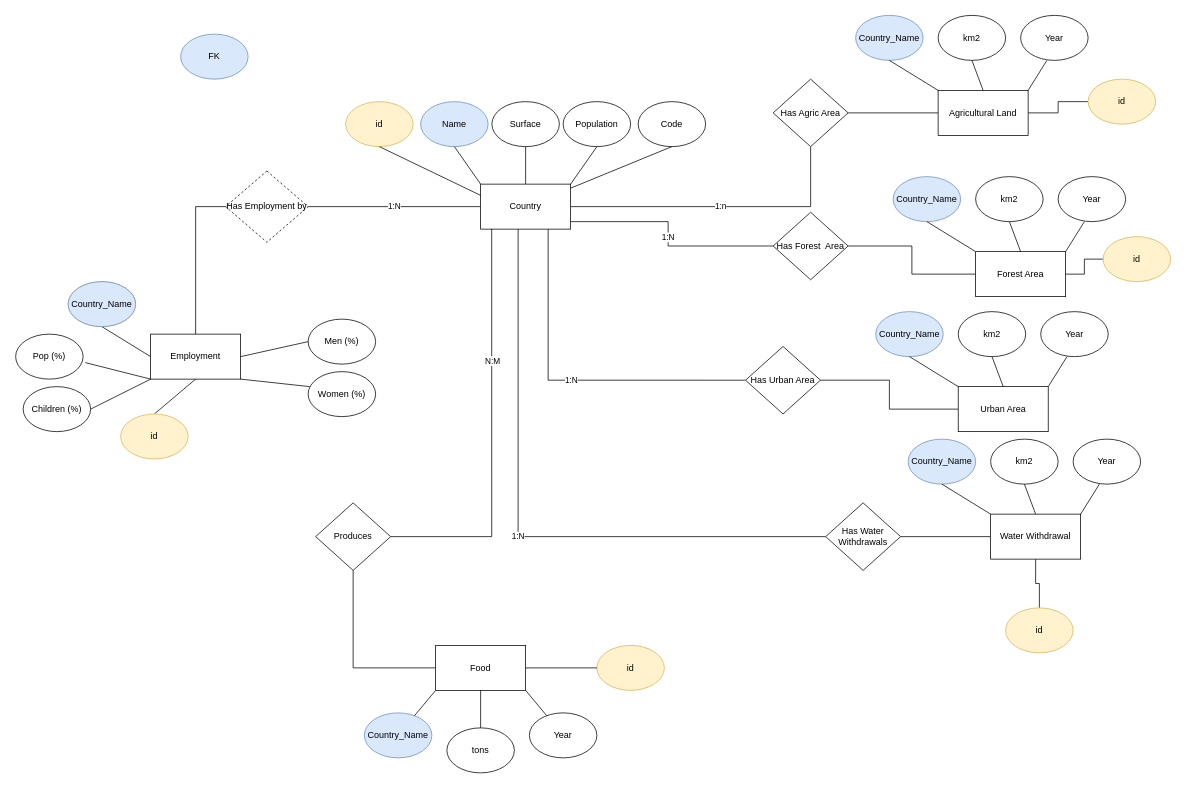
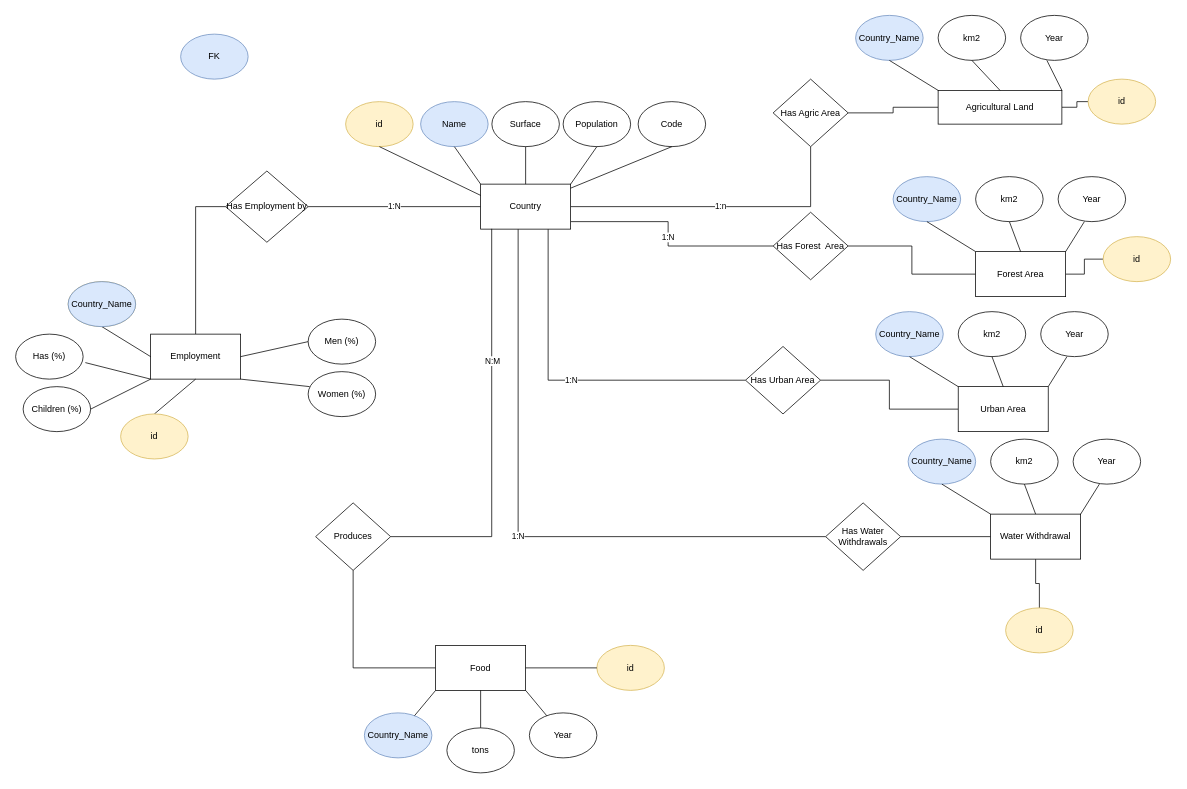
  <mxCell id="0" />
  <mxCell id="1" parent="0" />
  <mxCell id="2" value="1:n" style="edgeStyle=orthogonalEdgeStyle;rounded=0;orthogonalLoop=1;jettySize=auto;html=1;endArrow=none;endFill=0;" parent="1" source="7" target="16" edge="1"><mxGeometry relative="1" as="geometry" /></mxCell>
  <mxCell id="3" value="1:N" style="edgeStyle=orthogonalEdgeStyle;rounded=0;orthogonalLoop=1;jettySize=auto;html=1;endArrow=none;endFill=0;" parent="1" source="7" target="30" edge="1"><mxGeometry relative="1" as="geometry" /></mxCell>
  <mxCell id="4" value="1:N" style="edgeStyle=orthogonalEdgeStyle;rounded=0;orthogonalLoop=1;jettySize=auto;html=1;endArrow=none;endFill=0;" parent="1" source="7" target="44" edge="1"><mxGeometry relative="1" as="geometry"><Array as="points"><mxPoint x="890" y="295" /></Array></mxGeometry></mxCell>
  <mxCell id="5" value="1:N" style="edgeStyle=orthogonalEdgeStyle;rounded=0;orthogonalLoop=1;jettySize=auto;html=1;entryX=0;entryY=0.5;entryDx=0;entryDy=0;exitX=0.75;exitY=1;exitDx=0;exitDy=0;endArrow=none;endFill=0;" parent="1" source="7" target="54" edge="1"><mxGeometry relative="1" as="geometry" /></mxCell>
  <mxCell id="6" value="1:N" style="edgeStyle=orthogonalEdgeStyle;rounded=0;orthogonalLoop=1;jettySize=auto;html=1;entryX=0;entryY=0.5;entryDx=0;entryDy=0;endArrow=none;endFill=0;" parent="1" source="7" target="63" edge="1"><mxGeometry relative="1" as="geometry"><Array as="points"><mxPoint x="690" y="715" /></Array></mxGeometry></mxCell>
  <mxCell id="7" value="Country" style="rounded=0;whiteSpace=wrap;html=1;" parent="1" vertex="1"><mxGeometry x="640" y="245" width="120" height="60" as="geometry" /></mxCell>
  <mxCell id="8" value="Name" style="ellipse;whiteSpace=wrap;html=1;fillColor=#dae8fc;strokeColor=#6c8ebf;" parent="1" vertex="1"><mxGeometry x="560" y="135" width="90" height="60" as="geometry" /></mxCell>
  <mxCell id="9" value="" style="endArrow=none;html=1;rounded=0;entryX=0;entryY=0;entryDx=0;entryDy=0;exitX=0.5;exitY=1;exitDx=0;exitDy=0;" parent="1" source="8" target="7" edge="1"><mxGeometry width="50" height="50" relative="1" as="geometry"><mxPoint x="570" y="175" as="sourcePoint" /><mxPoint x="820" y="235" as="targetPoint" /></mxGeometry></mxCell>
  <mxCell id="10" value="FK" style="ellipse;whiteSpace=wrap;html=1;fillColor=#dae8fc;strokeColor=#6c8ebf;" parent="1" vertex="1"><mxGeometry x="240" y="45" width="90" height="60" as="geometry" /></mxCell>
  <mxCell id="11" value="Surface" style="ellipse;whiteSpace=wrap;html=1;" parent="1" vertex="1"><mxGeometry x="655" y="135" width="90" height="60" as="geometry" /></mxCell>
  <mxCell id="12" value="" style="endArrow=none;html=1;rounded=0;exitX=0.5;exitY=1;exitDx=0;exitDy=0;entryX=0.5;entryY=0;entryDx=0;entryDy=0;" parent="1" source="11" target="7" edge="1"><mxGeometry width="50" height="50" relative="1" as="geometry"><mxPoint x="890" y="255" as="sourcePoint" /><mxPoint x="650" y="215" as="targetPoint" /></mxGeometry></mxCell>
  <mxCell id="13" value="Population" style="ellipse;whiteSpace=wrap;html=1;" parent="1" vertex="1"><mxGeometry x="750" y="135" width="90" height="60" as="geometry" /></mxCell>
  <mxCell id="14" value="" style="endArrow=none;html=1;rounded=0;exitX=0.5;exitY=1;exitDx=0;exitDy=0;entryX=1;entryY=0;entryDx=0;entryDy=0;" parent="1" source="13" target="7" edge="1"><mxGeometry width="50" height="50" relative="1" as="geometry"><mxPoint x="1040" y="255" as="sourcePoint" /><mxPoint x="850" y="245" as="targetPoint" /></mxGeometry></mxCell>
  <mxCell id="15" style="edgeStyle=orthogonalEdgeStyle;rounded=0;orthogonalLoop=1;jettySize=auto;html=1;endArrow=none;endFill=0;" parent="1" source="16" target="22" edge="1"><mxGeometry relative="1" as="geometry" /></mxCell>
  <mxCell id="16" value="Has Agric Area" style="rhombus;whiteSpace=wrap;html=1;" parent="1" vertex="1"><mxGeometry x="1030" y="105" width="100" height="90" as="geometry" /></mxCell>
  <mxCell id="17" value="id" style="ellipse;whiteSpace=wrap;html=1;fillColor=#fff2cc;strokeColor=#d6b656;" parent="1" vertex="1"><mxGeometry x="460" y="135" width="90" height="60" as="geometry" /></mxCell>
  <mxCell id="18" value="" style="endArrow=none;html=1;rounded=0;exitX=0.5;exitY=1;exitDx=0;exitDy=0;entryX=0;entryY=0.25;entryDx=0;entryDy=0;" parent="1" source="17" target="7" edge="1"><mxGeometry width="50" height="50" relative="1" as="geometry"><mxPoint x="750" y="255" as="sourcePoint" /><mxPoint x="470" y="245" as="targetPoint" /></mxGeometry></mxCell>
  <mxCell id="19" value="Code" style="ellipse;whiteSpace=wrap;html=1;" parent="1" vertex="1"><mxGeometry x="850" y="135" width="90" height="60" as="geometry" /></mxCell>
  <mxCell id="20" value="" style="endArrow=none;html=1;rounded=0;exitX=0.5;exitY=1;exitDx=0;exitDy=0;" parent="1" source="19" target="7" edge="1"><mxGeometry width="50" height="50" relative="1" as="geometry"><mxPoint x="1140" y="255" as="sourcePoint" /><mxPoint x="860" y="245" as="targetPoint" /></mxGeometry></mxCell>
  <mxCell id="21" value="" style="edgeStyle=orthogonalEdgeStyle;rounded=0;orthogonalLoop=1;jettySize=auto;html=1;endArrow=none;endFill=0;" edge="1" parent="1" source="22" target="85"><mxGeometry relative="1" as="geometry" /></mxCell>
- <mxCell id="22" value="Agricultural Land" style="rounded=0;whiteSpace=wrap;html=1;" parent="1" vertex="1"><mxGeometry x="1250" y="120" width="120" height="60" as="geometry" /></mxCell>
+ <mxCell id="22" value="Agricultural Land" style="rounded=0;whiteSpace=wrap;html=1;" parent="1" vertex="1"><mxGeometry x="1250" y="120" width="165" height="45" as="geometry" /></mxCell>
  <mxCell id="23" value="Country_Name" style="ellipse;whiteSpace=wrap;html=1;fillColor=#dae8fc;strokeColor=#6c8ebf;" parent="1" vertex="1"><mxGeometry x="1140" y="20" width="90" height="60" as="geometry" /></mxCell>
  <mxCell id="24" value="" style="endArrow=none;html=1;rounded=0;exitX=0.5;exitY=1;exitDx=0;exitDy=0;entryX=0;entryY=0;entryDx=0;entryDy=0;" parent="1" source="23" target="22" edge="1"><mxGeometry width="50" height="50" relative="1" as="geometry"><mxPoint x="1480" y="115" as="sourcePoint" /><mxPoint x="1370" y="120" as="targetPoint" /></mxGeometry></mxCell>
  <mxCell id="25" value="Year" style="ellipse;whiteSpace=wrap;html=1;" parent="1" vertex="1"><mxGeometry x="1360" y="20" width="90" height="60" as="geometry" /></mxCell>
  <mxCell id="26" value="" style="endArrow=none;html=1;rounded=0;exitX=0.5;exitY=1;exitDx=0;exitDy=0;entryX=1;entryY=0;entryDx=0;entryDy=0;" parent="1" target="22" edge="1"><mxGeometry width="50" height="50" relative="1" as="geometry"><mxPoint x="1395" y="80" as="sourcePoint" /><mxPoint x="1400" y="120" as="targetPoint" /></mxGeometry></mxCell>
  <mxCell id="27" value="km2" style="ellipse;whiteSpace=wrap;html=1;" parent="1" vertex="1"><mxGeometry x="1250" y="20" width="90" height="60" as="geometry" /></mxCell>
  <mxCell id="28" value="" style="endArrow=none;html=1;rounded=0;exitX=0.5;exitY=1;exitDx=0;exitDy=0;entryX=0.5;entryY=0;entryDx=0;entryDy=0;" parent="1" source="27" target="22" edge="1"><mxGeometry width="50" height="50" relative="1" as="geometry"><mxPoint x="1580" y="105" as="sourcePoint" /><mxPoint x="1350" y="110" as="targetPoint" /></mxGeometry></mxCell>
  <mxCell id="29" value="" style="edgeStyle=orthogonalEdgeStyle;rounded=0;orthogonalLoop=1;jettySize=auto;html=1;exitX=0;exitY=0.5;exitDx=0;exitDy=0;strokeColor=default;endArrow=none;endFill=0;" parent="1" source="30" target="31" edge="1"><mxGeometry relative="1" as="geometry"><mxPoint x="260" y="400" as="sourcePoint" /><Array as="points"><mxPoint x="260" y="275" /></Array></mxGeometry></mxCell>
- <mxCell id="30" value="Has Employment by" style="rhombus;whiteSpace=wrap;html=1;dashed=1;" parent="1" vertex="1"><mxGeometry x="300" y="227.5" width="110" height="95" as="geometry" /></mxCell>
+ <mxCell id="30" value="Has Employment by" style="rhombus;whiteSpace=wrap;html=1;" parent="1" vertex="1"><mxGeometry x="300" y="227.5" width="110" height="95" as="geometry" /></mxCell>
  <mxCell id="31" value="Employment" style="rounded=0;whiteSpace=wrap;html=1;" parent="1" vertex="1"><mxGeometry x="200" y="445" width="120" height="60" as="geometry" /></mxCell>
  <mxCell id="32" value="Name" style="ellipse;whiteSpace=wrap;html=1;fillColor=#fff2cc;strokeColor=#d6b656;" parent="1" vertex="1"><mxGeometry x="90" y="375" width="90" height="60" as="geometry" /></mxCell>
  <mxCell id="33" value="" style="endArrow=none;html=1;rounded=0;exitX=0.5;exitY=1;exitDx=0;exitDy=0;entryX=0;entryY=0.5;entryDx=0;entryDy=0;" parent="1" source="32" target="31" edge="1"><mxGeometry width="50" height="50" relative="1" as="geometry"><mxPoint x="255" y="590" as="sourcePoint" /><mxPoint x="65" y="580" as="targetPoint" /></mxGeometry></mxCell>
  <mxCell id="34" value="Country_Name" style="ellipse;whiteSpace=wrap;html=1;fillColor=#dae8fc;strokeColor=#6c8ebf;" parent="1" vertex="1"><mxGeometry x="90" y="375" width="90" height="60" as="geometry" /></mxCell>
  <mxCell id="35" value="" style="endArrow=none;html=1;rounded=0;exitX=1.033;exitY=0.633;exitDx=0;exitDy=0;entryX=0;entryY=1;entryDx=0;entryDy=0;exitPerimeter=0;" parent="1" source="36" target="31" edge="1"><mxGeometry width="50" height="50" relative="1" as="geometry"><mxPoint x="95" y="525" as="sourcePoint" /><mxPoint x="160" y="565" as="targetPoint" /></mxGeometry></mxCell>
- <mxCell id="36" value="Pop (%)" style="ellipse;whiteSpace=wrap;html=1;" parent="1" vertex="1"><mxGeometry x="20" y="445" width="90" height="60" as="geometry" /></mxCell>
+ <mxCell id="36" value="Has (%)" style="ellipse;whiteSpace=wrap;html=1;" parent="1" vertex="1"><mxGeometry x="20" y="445" width="90" height="60" as="geometry" /></mxCell>
  <mxCell id="37" value="" style="endArrow=none;html=1;rounded=0;exitX=1;exitY=0.5;exitDx=0;exitDy=0;" parent="1" source="38" edge="1"><mxGeometry width="50" height="50" relative="1" as="geometry"><mxPoint x="135" y="605" as="sourcePoint" /><mxPoint x="200" y="505" as="targetPoint" /></mxGeometry></mxCell>
  <mxCell id="38" value="Children (%)" style="ellipse;whiteSpace=wrap;html=1;" parent="1" vertex="1"><mxGeometry x="30" y="515" width="90" height="60" as="geometry" /></mxCell>
  <mxCell id="39" value="Men (%)" style="ellipse;whiteSpace=wrap;html=1;" parent="1" vertex="1"><mxGeometry x="410" y="425" width="90" height="60" as="geometry" /></mxCell>
  <mxCell id="40" value="" style="endArrow=none;html=1;rounded=0;exitX=1;exitY=0.5;exitDx=0;exitDy=0;entryX=0;entryY=0.5;entryDx=0;entryDy=0;" parent="1" source="31" target="39" edge="1"><mxGeometry width="50" height="50" relative="1" as="geometry"><mxPoint x="330" y="515" as="sourcePoint" /><mxPoint x="380" y="465" as="targetPoint" /></mxGeometry></mxCell>
  <mxCell id="41" value="Women (%)" style="ellipse;whiteSpace=wrap;html=1;" parent="1" vertex="1"><mxGeometry x="410" y="495" width="90" height="60" as="geometry" /></mxCell>
  <mxCell id="42" value="" style="endArrow=none;html=1;rounded=0;exitX=1;exitY=1;exitDx=0;exitDy=0;entryX=0.022;entryY=0.333;entryDx=0;entryDy=0;entryPerimeter=0;" parent="1" source="31" target="41" edge="1"><mxGeometry width="50" height="50" relative="1" as="geometry"><mxPoint x="330" y="545" as="sourcePoint" /><mxPoint x="390" y="535" as="targetPoint" /></mxGeometry></mxCell>
  <mxCell id="43" style="edgeStyle=orthogonalEdgeStyle;rounded=0;orthogonalLoop=1;jettySize=auto;html=1;endArrow=none;endFill=0;" parent="1" source="44" target="46" edge="1"><mxGeometry relative="1" as="geometry" /></mxCell>
  <mxCell id="44" value="Has Forest&amp;nbsp; Area" style="rhombus;whiteSpace=wrap;html=1;" parent="1" vertex="1"><mxGeometry x="1030" y="282.5" width="100" height="90" as="geometry" /></mxCell>
  <mxCell id="45" value="" style="edgeStyle=orthogonalEdgeStyle;rounded=0;orthogonalLoop=1;jettySize=auto;html=1;endArrow=none;endFill=0;" edge="1" parent="1" source="46" target="86"><mxGeometry relative="1" as="geometry" /></mxCell>
  <mxCell id="46" value="Forest Area" style="rounded=0;whiteSpace=wrap;html=1;" parent="1" vertex="1"><mxGeometry x="1300" y="335" width="120" height="60" as="geometry" /></mxCell>
  <mxCell id="47" value="Country_Name" style="ellipse;whiteSpace=wrap;html=1;fillColor=#dae8fc;strokeColor=#6c8ebf;" parent="1" vertex="1"><mxGeometry x="1190" y="235" width="90" height="60" as="geometry" /></mxCell>
  <mxCell id="48" value="" style="endArrow=none;html=1;rounded=0;exitX=0.5;exitY=1;exitDx=0;exitDy=0;entryX=0;entryY=0;entryDx=0;entryDy=0;" parent="1" source="47" target="46" edge="1"><mxGeometry width="50" height="50" relative="1" as="geometry"><mxPoint x="1530" y="330" as="sourcePoint" /><mxPoint x="1420" y="335" as="targetPoint" /></mxGeometry></mxCell>
  <mxCell id="49" value="Year" style="ellipse;whiteSpace=wrap;html=1;" parent="1" vertex="1"><mxGeometry x="1410" y="235" width="90" height="60" as="geometry" /></mxCell>
  <mxCell id="50" value="" style="endArrow=none;html=1;rounded=0;exitX=0.5;exitY=1;exitDx=0;exitDy=0;entryX=1;entryY=0;entryDx=0;entryDy=0;" parent="1" target="46" edge="1"><mxGeometry width="50" height="50" relative="1" as="geometry"><mxPoint x="1445" y="295" as="sourcePoint" /><mxPoint x="1450" y="335" as="targetPoint" /></mxGeometry></mxCell>
  <mxCell id="51" value="km2" style="ellipse;whiteSpace=wrap;html=1;" parent="1" vertex="1"><mxGeometry x="1300" y="235" width="90" height="60" as="geometry" /></mxCell>
  <mxCell id="52" value="" style="endArrow=none;html=1;rounded=0;exitX=0.5;exitY=1;exitDx=0;exitDy=0;entryX=0.5;entryY=0;entryDx=0;entryDy=0;" parent="1" source="51" target="46" edge="1"><mxGeometry width="50" height="50" relative="1" as="geometry"><mxPoint x="1630" y="320" as="sourcePoint" /><mxPoint x="1400" y="325" as="targetPoint" /></mxGeometry></mxCell>
  <mxCell id="53" style="edgeStyle=orthogonalEdgeStyle;rounded=0;orthogonalLoop=1;jettySize=auto;html=1;endArrow=none;endFill=0;" parent="1" source="54" target="55" edge="1"><mxGeometry relative="1" as="geometry" /></mxCell>
  <mxCell id="54" value="Has Urban Area" style="rhombus;whiteSpace=wrap;html=1;" parent="1" vertex="1"><mxGeometry x="993.2" y="461.44" width="100" height="90" as="geometry" /></mxCell>
  <mxCell id="55" value="Urban Area" style="rounded=0;whiteSpace=wrap;html=1;" parent="1" vertex="1"><mxGeometry x="1276.8" y="515" width="120" height="60" as="geometry" /></mxCell>
  <mxCell id="56" value="Country_Name" style="ellipse;whiteSpace=wrap;html=1;fillColor=#dae8fc;strokeColor=#6c8ebf;" parent="1" vertex="1"><mxGeometry x="1166.8" y="415" width="90" height="60" as="geometry" /></mxCell>
  <mxCell id="57" value="" style="endArrow=none;html=1;rounded=0;exitX=0.5;exitY=1;exitDx=0;exitDy=0;entryX=0;entryY=0;entryDx=0;entryDy=0;" parent="1" source="56" target="55" edge="1"><mxGeometry width="50" height="50" relative="1" as="geometry"><mxPoint x="1506.8" y="510" as="sourcePoint" /><mxPoint x="1396.8" y="515" as="targetPoint" /></mxGeometry></mxCell>
  <mxCell id="58" value="Year" style="ellipse;whiteSpace=wrap;html=1;" parent="1" vertex="1"><mxGeometry x="1386.8" y="415" width="90" height="60" as="geometry" /></mxCell>
  <mxCell id="59" value="" style="endArrow=none;html=1;rounded=0;exitX=0.5;exitY=1;exitDx=0;exitDy=0;entryX=1;entryY=0;entryDx=0;entryDy=0;" parent="1" target="55" edge="1"><mxGeometry width="50" height="50" relative="1" as="geometry"><mxPoint x="1421.8" y="475" as="sourcePoint" /><mxPoint x="1426.8" y="515" as="targetPoint" /></mxGeometry></mxCell>
  <mxCell id="60" value="km2" style="ellipse;whiteSpace=wrap;html=1;" parent="1" vertex="1"><mxGeometry x="1276.8" y="415" width="90" height="60" as="geometry" /></mxCell>
  <mxCell id="61" value="" style="endArrow=none;html=1;rounded=0;exitX=0.5;exitY=1;exitDx=0;exitDy=0;entryX=0.5;entryY=0;entryDx=0;entryDy=0;" parent="1" source="60" target="55" edge="1"><mxGeometry width="50" height="50" relative="1" as="geometry"><mxPoint x="1606.8" y="500" as="sourcePoint" /><mxPoint x="1376.8" y="505" as="targetPoint" /></mxGeometry></mxCell>
  <mxCell id="62" style="edgeStyle=orthogonalEdgeStyle;rounded=0;orthogonalLoop=1;jettySize=auto;html=1;endArrow=none;endFill=0;" parent="1" source="63" target="65" edge="1"><mxGeometry relative="1" as="geometry" /></mxCell>
  <mxCell id="63" value="Has Water Withdrawals" style="rhombus;whiteSpace=wrap;html=1;" parent="1" vertex="1"><mxGeometry x="1100" y="670" width="100" height="90" as="geometry" /></mxCell>
  <mxCell id="64" value="" style="edgeStyle=orthogonalEdgeStyle;rounded=0;orthogonalLoop=1;jettySize=auto;html=1;endArrow=none;endFill=0;" edge="1" parent="1" source="65" target="87"><mxGeometry relative="1" as="geometry" /></mxCell>
  <mxCell id="65" value="Water Withdrawal" style="rounded=0;whiteSpace=wrap;html=1;" parent="1" vertex="1"><mxGeometry x="1320" y="685" width="120" height="60" as="geometry" /></mxCell>
  <mxCell id="66" value="Country_Name" style="ellipse;whiteSpace=wrap;html=1;fillColor=#dae8fc;strokeColor=#6c8ebf;" parent="1" vertex="1"><mxGeometry x="1210" y="585" width="90" height="60" as="geometry" /></mxCell>
  <mxCell id="67" value="" style="endArrow=none;html=1;rounded=0;exitX=0.5;exitY=1;exitDx=0;exitDy=0;entryX=0;entryY=0;entryDx=0;entryDy=0;" parent="1" source="66" target="65" edge="1"><mxGeometry width="50" height="50" relative="1" as="geometry"><mxPoint x="1550" y="680" as="sourcePoint" /><mxPoint x="1440" y="685" as="targetPoint" /></mxGeometry></mxCell>
  <mxCell id="68" value="Year" style="ellipse;whiteSpace=wrap;html=1;" parent="1" vertex="1"><mxGeometry x="1430" y="585" width="90" height="60" as="geometry" /></mxCell>
  <mxCell id="69" value="" style="endArrow=none;html=1;rounded=0;exitX=0.5;exitY=1;exitDx=0;exitDy=0;entryX=1;entryY=0;entryDx=0;entryDy=0;" parent="1" target="65" edge="1"><mxGeometry width="50" height="50" relative="1" as="geometry"><mxPoint x="1465" y="645" as="sourcePoint" /><mxPoint x="1470" y="685" as="targetPoint" /></mxGeometry></mxCell>
  <mxCell id="70" value="km2" style="ellipse;whiteSpace=wrap;html=1;" parent="1" vertex="1"><mxGeometry x="1320" y="585" width="90" height="60" as="geometry" /></mxCell>
  <mxCell id="71" value="" style="endArrow=none;html=1;rounded=0;exitX=0.5;exitY=1;exitDx=0;exitDy=0;entryX=0.5;entryY=0;entryDx=0;entryDy=0;" parent="1" source="70" target="65" edge="1"><mxGeometry width="50" height="50" relative="1" as="geometry"><mxPoint x="1650" y="670" as="sourcePoint" /><mxPoint x="1420" y="675" as="targetPoint" /></mxGeometry></mxCell>
  <mxCell id="72" style="edgeStyle=orthogonalEdgeStyle;rounded=0;orthogonalLoop=1;jettySize=auto;html=1;entryX=0.123;entryY=0.993;entryDx=0;entryDy=0;entryPerimeter=0;endArrow=none;endFill=0;" parent="1" source="74" target="7" edge="1"><mxGeometry relative="1" as="geometry" /></mxCell>
  <mxCell id="73" value="N:M" style="edgeLabel;html=1;align=center;verticalAlign=middle;resizable=0;points=[];" parent="72" vertex="1" connectable="0"><mxGeometry x="0.353" y="-1" relative="1" as="geometry"><mxPoint as="offset" /></mxGeometry></mxCell>
  <mxCell id="74" value="Produces" style="rhombus;whiteSpace=wrap;html=1;" parent="1" vertex="1"><mxGeometry x="420" y="670" width="100" height="90" as="geometry" /></mxCell>
  <mxCell id="75" value="" style="edgeStyle=orthogonalEdgeStyle;rounded=0;orthogonalLoop=1;jettySize=auto;html=1;endArrow=none;endFill=0;" parent="1" source="76" target="74" edge="1"><mxGeometry relative="1" as="geometry" /></mxCell>
  <mxCell id="76" value="Food" style="rounded=0;whiteSpace=wrap;html=1;" parent="1" vertex="1"><mxGeometry x="580" y="860" width="120" height="60" as="geometry" /></mxCell>
  <mxCell id="77" value="Country_Name" style="ellipse;whiteSpace=wrap;html=1;fillColor=#dae8fc;strokeColor=#6c8ebf;" parent="1" vertex="1"><mxGeometry x="485" y="950" width="90" height="60" as="geometry" /></mxCell>
  <mxCell id="78" value="Year" style="ellipse;whiteSpace=wrap;html=1;" parent="1" vertex="1"><mxGeometry x="705" y="950" width="90" height="60" as="geometry" /></mxCell>
  <mxCell id="79" value="tons" style="ellipse;whiteSpace=wrap;html=1;" parent="1" vertex="1"><mxGeometry x="595" y="970" width="90" height="60" as="geometry" /></mxCell>
  <mxCell id="80" value="" style="endArrow=none;html=1;rounded=0;entryX=0;entryY=1;entryDx=0;entryDy=0;" parent="1" source="77" target="76" edge="1"><mxGeometry width="50" height="50" relative="1" as="geometry"><mxPoint x="820" y="770" as="sourcePoint" /><mxPoint x="870" y="720" as="targetPoint" /></mxGeometry></mxCell>
  <mxCell id="81" value="" style="endArrow=none;html=1;rounded=0;exitX=1;exitY=1;exitDx=0;exitDy=0;" parent="1" source="76" target="78" edge="1"><mxGeometry width="50" height="50" relative="1" as="geometry"><mxPoint x="561.854" y="963.775" as="sourcePoint" /><mxPoint x="590" y="930" as="targetPoint" /></mxGeometry></mxCell>
  <mxCell id="82" value="" style="endArrow=none;html=1;rounded=0;exitX=0.5;exitY=0;exitDx=0;exitDy=0;entryX=0.5;entryY=1;entryDx=0;entryDy=0;" parent="1" source="79" target="76" edge="1"><mxGeometry width="50" height="50" relative="1" as="geometry"><mxPoint x="770" y="870" as="sourcePoint" /><mxPoint x="820" y="820" as="targetPoint" /></mxGeometry></mxCell>
  <mxCell id="83" value="" style="endArrow=none;html=1;rounded=0;entryX=0.5;entryY=1;entryDx=0;entryDy=0;exitX=0.5;exitY=0;exitDx=0;exitDy=0;" edge="1" parent="1" source="84" target="31"><mxGeometry width="50" height="50" relative="1" as="geometry"><mxPoint x="205" y="611.44" as="sourcePoint" /><mxPoint x="270" y="651.44" as="targetPoint" /></mxGeometry></mxCell>
  <mxCell id="84" value="id" style="ellipse;whiteSpace=wrap;html=1;fillColor=#fff2cc;strokeColor=#d6b656;" vertex="1" parent="1"><mxGeometry x="160" y="551.44" width="90" height="60" as="geometry" /></mxCell>
  <mxCell id="85" value="id" style="ellipse;whiteSpace=wrap;html=1;fillColor=#fff2cc;strokeColor=#d6b656;" vertex="1" parent="1"><mxGeometry x="1450" y="105" width="90" height="60" as="geometry" /></mxCell>
  <mxCell id="86" value="id" style="ellipse;whiteSpace=wrap;html=1;fillColor=#fff2cc;strokeColor=#d6b656;" vertex="1" parent="1"><mxGeometry x="1470" y="315" width="90" height="60" as="geometry" /></mxCell>
  <mxCell id="87" value="id" style="ellipse;whiteSpace=wrap;html=1;fillColor=#fff2cc;strokeColor=#d6b656;" vertex="1" parent="1"><mxGeometry x="1340" y="810" width="90" height="60" as="geometry" /></mxCell>
  <mxCell id="88" value="id" style="ellipse;whiteSpace=wrap;html=1;fillColor=#fff2cc;strokeColor=#d6b656;" vertex="1" parent="1"><mxGeometry x="795" y="860" width="90" height="60" as="geometry" /></mxCell>
  <mxCell id="89" value="" style="endArrow=none;html=1;rounded=0;exitX=1;exitY=0.5;exitDx=0;exitDy=0;entryX=0;entryY=0.5;entryDx=0;entryDy=0;" edge="1" parent="1" source="76" target="88"><mxGeometry width="50" height="50" relative="1" as="geometry"><mxPoint x="940" y="620" as="sourcePoint" /><mxPoint x="990" y="570" as="targetPoint" /></mxGeometry></mxCell>
